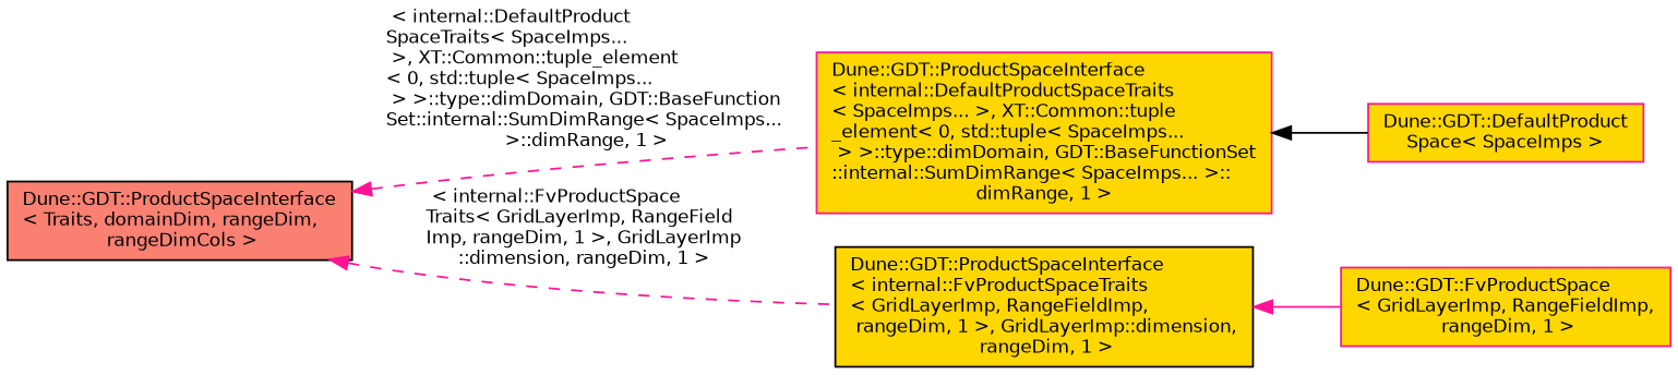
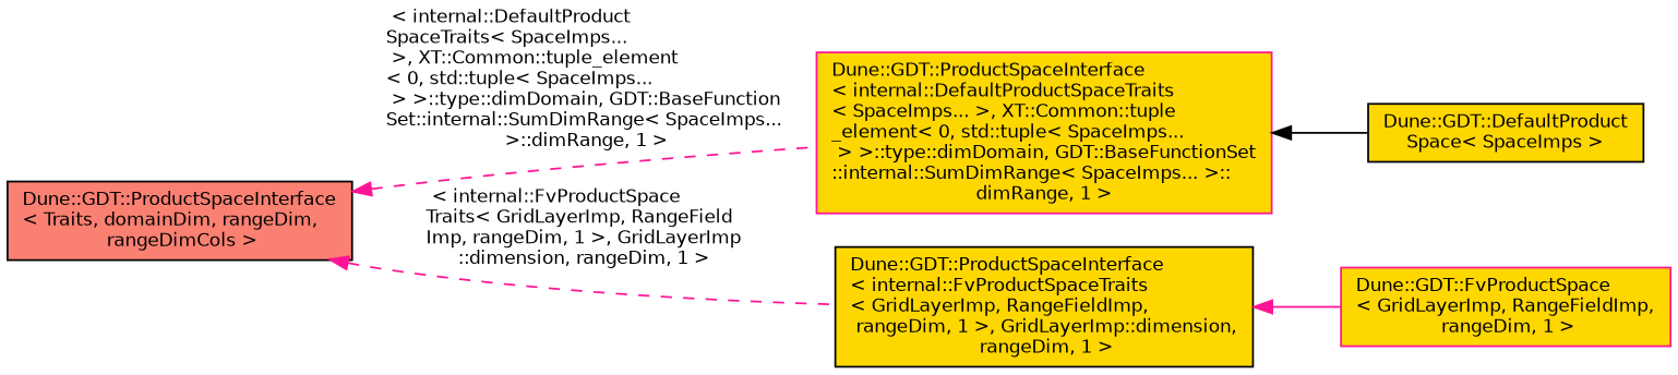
  digraph {
    rankdir=LR
    node [color=black fillcolor=gold fontname=Helvetica fontsize=10 shape=record style=filled]
    edge [color=deeppink dir=back fontname=Helvetica fontsize=10 labelfontname=Helvetica labelfontsize=10 style=dashed]
    n1 [fillcolor=salmon fontcolor=black height=0.2 label="Dune::GDT::ProductSpaceInterface\l\< Traits, domainDim, rangeDim,\l rangeDimCols \>" width=0.4]
    n2 [color=deeppink height=0.2 label="Dune::GDT::ProductSpaceInterface\l\< internal::DefaultProductSpaceTraits\l\< SpaceImps... \>, XT::Common::tuple\l_element\< 0, std::tuple\< SpaceImps...\l \> \>::type::dimDomain, GDT::BaseFunctionSet\l::internal::SumDimRange\< SpaceImps... \>::\ldimRange, 1 \>" width=0.4]
    n3 [height=0.2 label="Dune::GDT::ProductSpaceInterface\l\< internal::FvProductSpaceTraits\l\< GridLayerImp, RangeFieldImp,\l rangeDim, 1 \>, GridLayerImp::dimension,\l rangeDim, 1 \>" width=0.4]
-   n4 [color=deeppink height=0.2 label="Dune::GDT::DefaultProduct\lSpace\< SpaceImps \>" width=0.4]
+   n4 [height=0.2 label="Dune::GDT::DefaultProduct\lSpace\< SpaceImps \>" width=0.4]
    n5 [color=deeppink height=0.2 label="Dune::GDT::FvProductSpace\l\< GridLayerImp, RangeFieldImp,\l rangeDim, 1 \>" width=0.4]
    n1 -> n2 [label=" \< internal::DefaultProduct\lSpaceTraits\< SpaceImps...\l \>, XT::Common::tuple_element\l\< 0, std::tuple\< SpaceImps...\l \> \>::type::dimDomain, GDT::BaseFunction\lSet::internal::SumDimRange\< SpaceImps...\l \>::dimRange, 1 \>"]
    n1 -> n3 [label=" \< internal::FvProductSpace\lTraits\< GridLayerImp, RangeField\lImp, rangeDim, 1 \>, GridLayerImp\l::dimension, rangeDim, 1 \>"]
    n2 -> n4 [color=black style=solid]
    n3 -> n5 [style=solid]
  }
